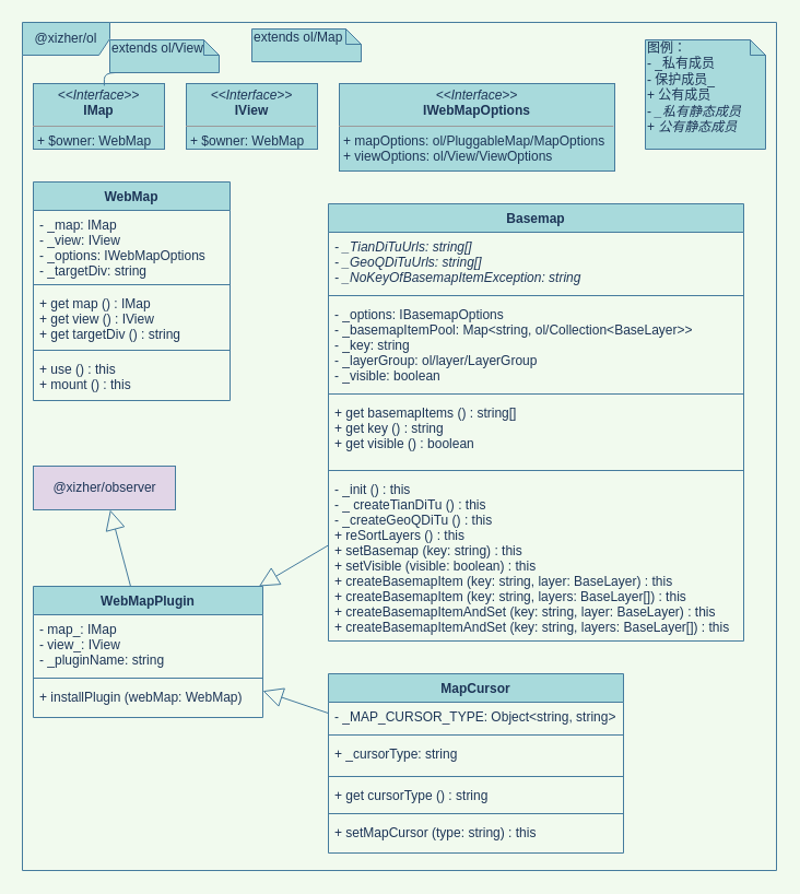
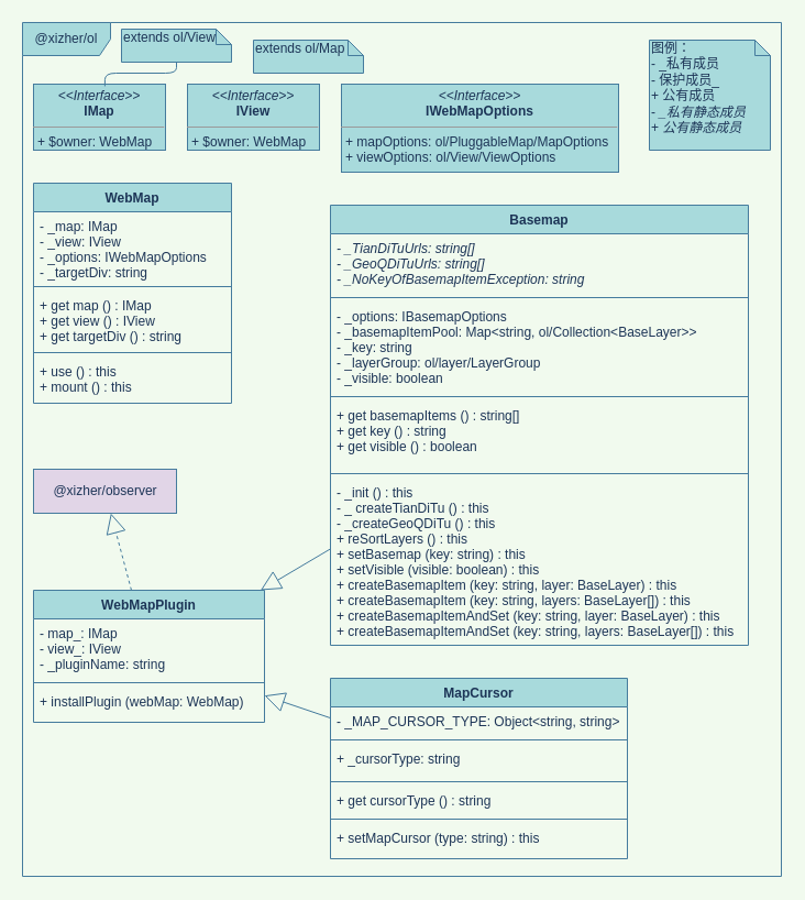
  <mxCell id="0" />
  <mxCell id="1" parent="0" />
  <mxCell id="2" value="&lt;div&gt;图例：&lt;/div&gt;&lt;div&gt;- _私有成员&lt;/div&gt;&lt;div&gt;- 保护成员_&lt;/div&gt;&lt;div&gt;+ 公有成员&lt;/div&gt;&lt;div&gt;- &lt;i&gt;_私有静态成员&lt;/i&gt;&lt;/div&gt;&lt;div&gt;+ &lt;i&gt;公有静态成员&lt;/i&gt;&lt;/div&gt;" style="shape=note;whiteSpace=wrap;html=1;size=14;verticalAlign=top;align=left;spacingTop=-6;fillColor=#A8DADC;strokeColor=#457B9D;fontColor=#1D3557;" parent="1" vertex="1"><mxGeometry x="590" y="36" width="110" height="100" as="geometry" /></mxCell>
  <mxCell id="3" value="@xizher/ol" style="shape=umlFrame;whiteSpace=wrap;html=1;width=80;height=30;fillColor=#A8DADC;strokeColor=#457B9D;fontColor=#1D3557;" parent="1" vertex="1"><mxGeometry x="20" y="20" width="690" height="776" as="geometry" /></mxCell>
  <mxCell id="4" value="&lt;p style=&quot;margin: 0px ; margin-top: 4px ; text-align: center&quot;&gt;&lt;i&gt;&amp;lt;&amp;lt;Interface&amp;gt;&amp;gt;&lt;/i&gt;&lt;br&gt;&lt;b&gt;IMap&lt;/b&gt;&lt;/p&gt;&lt;hr size=&quot;1&quot;&gt;&lt;p style=&quot;margin: 0px ; margin-left: 4px&quot;&gt;+ $owner: WebMap&lt;/p&gt;&lt;p style=&quot;margin: 0px ; margin-left: 4px&quot;&gt;&lt;br&gt;&lt;/p&gt;" style="verticalAlign=top;align=left;overflow=fill;fontSize=12;fontFamily=Helvetica;html=1;fillColor=#A8DADC;strokeColor=#457B9D;fontColor=#1D3557;" parent="1" vertex="1"><mxGeometry x="30" y="76" width="120" height="60" as="geometry" /></mxCell>
  <mxCell id="5" value="&lt;p style=&quot;margin: 0px ; margin-top: 4px ; text-align: center&quot;&gt;&lt;i&gt;&amp;lt;&amp;lt;Interface&amp;gt;&amp;gt;&lt;/i&gt;&lt;br&gt;&lt;b&gt;IView&lt;/b&gt;&lt;/p&gt;&lt;hr size=&quot;1&quot;&gt;&lt;p style=&quot;margin: 0px ; margin-left: 4px&quot;&gt;+ $owner: WebMap&lt;/p&gt;&lt;p style=&quot;margin: 0px ; margin-left: 4px&quot;&gt;&lt;br&gt;&lt;/p&gt;" style="verticalAlign=top;align=left;overflow=fill;fontSize=12;fontFamily=Helvetica;html=1;fillColor=#A8DADC;strokeColor=#457B9D;fontColor=#1D3557;" parent="1" vertex="1"><mxGeometry x="170" y="76" width="120" height="60" as="geometry" /></mxCell>
- <mxCell id="6" value="extends ol/Map" style="shape=note;whiteSpace=wrap;html=1;size=14;verticalAlign=top;align=left;spacingTop=-6;fillColor=#A8DADC;strokeColor=#457B9D;fontColor=#1D3557;" parent="1" vertex="1"><mxGeometry x="230" y="26" width="100" height="30" as="geometry" /></mxCell>
- <mxCell id="7" value="extends ol/View" style="shape=note;whiteSpace=wrap;html=1;size=14;verticalAlign=top;align=left;spacingTop=-6;fillColor=#A8DADC;strokeColor=#457B9D;fontColor=#1D3557;" parent="1" vertex="1"><mxGeometry x="100" y="36" width="100" height="30" as="geometry" /></mxCell>
+ <mxCell id="6" value="extends ol/Map" style="shape=note;whiteSpace=wrap;html=1;size=14;verticalAlign=top;align=left;spacingTop=-6;fillColor=#A8DADC;strokeColor=#457B9D;fontColor=#1D3557;" parent="1" vertex="1"><mxGeometry x="230" y="36" width="100" height="30" as="geometry" /></mxCell>
+ <mxCell id="7" value="extends ol/View" style="shape=note;whiteSpace=wrap;html=1;size=14;verticalAlign=top;align=left;spacingTop=-6;fillColor=#A8DADC;strokeColor=#457B9D;fontColor=#1D3557;" parent="1" vertex="1"><mxGeometry x="110" y="26" width="100" height="30" as="geometry" /></mxCell>
  <mxCell id="8" value="" style="endArrow=none;html=1;edgeStyle=orthogonalEdgeStyle;entryX=0.5;entryY=1;entryDx=0;entryDy=0;entryPerimeter=0;exitX=0.541;exitY=0.032;exitDx=0;exitDy=0;exitPerimeter=0;labelBackgroundColor=#F1FAEE;strokeColor=#457B9D;fontColor=#1D3557;" parent="1" source="4" target="7" edge="1"><mxGeometry relative="1" as="geometry"><mxPoint x="40" y="176" as="sourcePoint" /><mxPoint x="200" y="176" as="targetPoint" /></mxGeometry></mxCell>
  <mxCell id="9" value="" style="resizable=0;html=1;align=left;verticalAlign=bottom;fontSize=10;labelBackgroundColor=#F1FAEE;fillColor=#A8DADC;strokeColor=#457B9D;fontColor=#1D3557;" parent="8" connectable="0" vertex="1"><mxGeometry x="-1" relative="1" as="geometry" /></mxCell>
  <mxCell id="10" value="" style="resizable=0;html=1;align=right;verticalAlign=bottom;fontSize=10;labelBackgroundColor=#F1FAEE;fillColor=#A8DADC;strokeColor=#457B9D;fontColor=#1D3557;" parent="8" connectable="0" vertex="1"><mxGeometry x="1" relative="1" as="geometry" /></mxCell>
  <mxCell id="11" value="WebMap" style="swimlane;fontStyle=1;align=center;verticalAlign=top;childLayout=stackLayout;horizontal=1;startSize=26;horizontalStack=0;resizeParent=1;resizeParentMax=0;resizeLast=0;collapsible=1;marginBottom=0;fillColor=#A8DADC;strokeColor=#457B9D;fontColor=#1D3557;" parent="1" vertex="1"><mxGeometry x="30" y="166" width="180" height="200" as="geometry" /></mxCell>
  <mxCell id="12" value="- _map: IMap&#10;- _view: IView&#10;- _options: IWebMapOptions&#10;- _targetDiv: string" style="text;strokeColor=none;fillColor=none;align=left;verticalAlign=top;spacingLeft=4;spacingRight=4;overflow=hidden;rotatable=0;points=[[0,0.5],[1,0.5]];portConstraint=eastwest;fontColor=#1D3557;" parent="11" vertex="1"><mxGeometry y="26" width="180" height="64" as="geometry" /></mxCell>
  <mxCell id="13" value="" style="line;strokeWidth=1;fillColor=none;align=left;verticalAlign=middle;spacingTop=-1;spacingLeft=3;spacingRight=3;rotatable=0;labelPosition=right;points=[];portConstraint=eastwest;labelBackgroundColor=#F1FAEE;strokeColor=#457B9D;fontColor=#1D3557;" parent="11" vertex="1"><mxGeometry y="90" width="180" height="8" as="geometry" /></mxCell>
  <mxCell id="14" value="+ get map () : IMap&#10;+ get view () : IView&#10;+ get targetDiv () : string" style="text;strokeColor=none;fillColor=none;align=left;verticalAlign=top;spacingLeft=4;spacingRight=4;overflow=hidden;rotatable=0;points=[[0,0.5],[1,0.5]];portConstraint=eastwest;fontColor=#1D3557;" parent="11" vertex="1"><mxGeometry y="98" width="180" height="52" as="geometry" /></mxCell>
  <mxCell id="15" value="" style="line;strokeWidth=1;fillColor=none;align=left;verticalAlign=middle;spacingTop=-1;spacingLeft=3;spacingRight=3;rotatable=0;labelPosition=right;points=[];portConstraint=eastwest;labelBackgroundColor=#F1FAEE;strokeColor=#457B9D;fontColor=#1D3557;" parent="11" vertex="1"><mxGeometry y="150" width="180" height="8" as="geometry" /></mxCell>
  <mxCell id="16" value="+ use () : this&#10;+ mount () : this" style="text;strokeColor=none;fillColor=none;align=left;verticalAlign=top;spacingLeft=4;spacingRight=4;overflow=hidden;rotatable=0;points=[[0,0.5],[1,0.5]];portConstraint=eastwest;fontColor=#1D3557;" parent="11" vertex="1"><mxGeometry y="158" width="180" height="42" as="geometry" /></mxCell>
  <mxCell id="17" value="WebMapPlugin" style="swimlane;fontStyle=1;align=center;verticalAlign=top;childLayout=stackLayout;horizontal=1;startSize=26;horizontalStack=0;resizeParent=1;resizeParentMax=0;resizeLast=0;collapsible=1;marginBottom=0;fillColor=#A8DADC;strokeColor=#457B9D;fontColor=#1D3557;" parent="1" vertex="1"><mxGeometry x="30" y="536" width="210" height="120" as="geometry" /></mxCell>
  <mxCell id="18" value="- map_: IMap&#10;- view_: IView&#10;- _pluginName: string" style="text;strokeColor=none;fillColor=none;align=left;verticalAlign=top;spacingLeft=4;spacingRight=4;overflow=hidden;rotatable=0;points=[[0,0.5],[1,0.5]];portConstraint=eastwest;fontColor=#1D3557;" parent="17" vertex="1"><mxGeometry y="26" width="210" height="54" as="geometry" /></mxCell>
  <mxCell id="19" value="" style="line;strokeWidth=1;fillColor=none;align=left;verticalAlign=middle;spacingTop=-1;spacingLeft=3;spacingRight=3;rotatable=0;labelPosition=right;points=[];portConstraint=eastwest;labelBackgroundColor=#F1FAEE;strokeColor=#457B9D;fontColor=#1D3557;" parent="17" vertex="1"><mxGeometry y="80" width="210" height="8" as="geometry" /></mxCell>
  <mxCell id="20" value="+ installPlugin (webMap: WebMap)" style="text;strokeColor=none;fillColor=none;align=left;verticalAlign=top;spacingLeft=4;spacingRight=4;overflow=hidden;rotatable=0;points=[[0,0.5],[1,0.5]];portConstraint=eastwest;fontColor=#1D3557;" parent="17" vertex="1"><mxGeometry y="88" width="210" height="32" as="geometry" /></mxCell>
  <mxCell id="21" value="&lt;p style=&quot;margin: 0px ; margin-top: 4px ; text-align: center&quot;&gt;&lt;i&gt;&amp;lt;&amp;lt;Interface&amp;gt;&amp;gt;&lt;/i&gt;&lt;br&gt;&lt;b&gt;IWebMapOptions&lt;/b&gt;&lt;/p&gt;&lt;hr size=&quot;1&quot;&gt;&lt;p style=&quot;margin: 0px ; margin-left: 4px&quot;&gt;+ mapOptions: ol/PluggableMap/MapOptions&lt;br&gt;+ viewOptions: ol/View/ViewOptions&lt;/p&gt;&lt;p style=&quot;margin: 0px ; margin-left: 4px&quot;&gt;&lt;br&gt;&lt;/p&gt;" style="verticalAlign=top;align=left;overflow=fill;fontSize=12;fontFamily=Helvetica;html=1;fillColor=#A8DADC;strokeColor=#457B9D;fontColor=#1D3557;" parent="1" vertex="1"><mxGeometry x="310" y="76" width="252" height="80" as="geometry" /></mxCell>
  <mxCell id="22" value="@xizher/observer" style="html=1;fillColor=#e1d5e7;strokeColor=#457B9D;fontColor=#1D3557;" parent="1" vertex="1"><mxGeometry x="30" y="426" width="130" height="40" as="geometry" /></mxCell>
- <mxCell id="23" value="" style="endArrow=block;endSize=16;endFill=0;html=1;labelBackgroundColor=#F1FAEE;strokeColor=#457B9D;fontColor=#1D3557;" parent="1" source="17" target="22" edge="1"><mxGeometry x="-0.2" y="-8" width="160" relative="1" as="geometry"><mxPoint x="410" y="636" as="sourcePoint" /><mxPoint x="570" y="636" as="targetPoint" /><mxPoint as="offset" /></mxGeometry></mxCell>
+ <mxCell id="23" value="" style="endArrow=block;endSize=16;endFill=0;html=1;labelBackgroundColor=#F1FAEE;strokeColor=#457B9D;fontColor=#1D3557;dashed=1;" parent="1" source="17" target="22" edge="1"><mxGeometry x="-0.2" y="-8" width="160" relative="1" as="geometry"><mxPoint x="410" y="636" as="sourcePoint" /><mxPoint x="570" y="636" as="targetPoint" /><mxPoint as="offset" /></mxGeometry></mxCell>
  <mxCell id="24" value="Basemap" style="swimlane;fontStyle=1;align=center;verticalAlign=top;childLayout=stackLayout;horizontal=1;startSize=26;horizontalStack=0;resizeParent=1;resizeParentMax=0;resizeLast=0;collapsible=1;marginBottom=0;fillColor=#A8DADC;strokeColor=#457B9D;fontColor=#1D3557;" parent="1" vertex="1"><mxGeometry x="300" y="186" width="380" height="400" as="geometry" /></mxCell>
  <mxCell id="25" value="- _TianDiTuUrls: string[]&#10;- _GeoQDiTuUrls: string[]&#10;- _NoKeyOfBasemapItemException: string" style="text;strokeColor=none;fillColor=none;align=left;verticalAlign=top;spacingLeft=4;spacingRight=4;overflow=hidden;rotatable=0;points=[[0,0.5],[1,0.5]];portConstraint=eastwest;fontStyle=2;fontColor=#1D3557;" parent="24" vertex="1"><mxGeometry y="26" width="380" height="54" as="geometry" /></mxCell>
  <mxCell id="26" value="" style="line;strokeWidth=1;fillColor=none;align=left;verticalAlign=middle;spacingTop=-1;spacingLeft=3;spacingRight=3;rotatable=0;labelPosition=right;points=[];portConstraint=eastwest;labelBackgroundColor=#F1FAEE;strokeColor=#457B9D;fontColor=#1D3557;" parent="24" vertex="1"><mxGeometry y="80" width="380" height="8" as="geometry" /></mxCell>
  <mxCell id="27" value="- _options: IBasemapOptions&#10;- _basemapItemPool: Map&lt;string, ol/Collection&lt;BaseLayer&gt;&gt;&#10;- _key: string&#10;- _layerGroup: ol/layer/LayerGroup&#10;- _visible: boolean" style="text;strokeColor=none;fillColor=none;align=left;verticalAlign=top;spacingLeft=4;spacingRight=4;overflow=hidden;rotatable=0;points=[[0,0.5],[1,0.5]];portConstraint=eastwest;fontColor=#1D3557;" parent="24" vertex="1"><mxGeometry y="88" width="380" height="82" as="geometry" /></mxCell>
  <mxCell id="28" value="" style="line;strokeWidth=1;fillColor=none;align=left;verticalAlign=middle;spacingTop=-1;spacingLeft=3;spacingRight=3;rotatable=0;labelPosition=right;points=[];portConstraint=eastwest;labelBackgroundColor=#F1FAEE;strokeColor=#457B9D;fontColor=#1D3557;" parent="24" vertex="1"><mxGeometry y="170" width="380" height="8" as="geometry" /></mxCell>
  <mxCell id="29" value="+ get basemapItems () : string[]&#10;+ get key () : string&#10;+ get visible () : boolean" style="text;strokeColor=none;fillColor=none;align=left;verticalAlign=top;spacingLeft=4;spacingRight=4;overflow=hidden;rotatable=0;points=[[0,0.5],[1,0.5]];portConstraint=eastwest;fontColor=#1D3557;" parent="24" vertex="1"><mxGeometry y="178" width="380" height="62" as="geometry" /></mxCell>
  <mxCell id="30" value="" style="line;strokeWidth=1;fillColor=none;align=left;verticalAlign=middle;spacingTop=-1;spacingLeft=3;spacingRight=3;rotatable=0;labelPosition=right;points=[];portConstraint=eastwest;labelBackgroundColor=#F1FAEE;strokeColor=#457B9D;fontColor=#1D3557;" parent="24" vertex="1"><mxGeometry y="240" width="380" height="8" as="geometry" /></mxCell>
  <mxCell id="31" value="- _init () : this&#10;- _ createTianDiTu () : this&#10;- _createGeoQDiTu () : this&#10;+ reSortLayers () : this&#10;+ setBasemap (key: string) : this&#10;+ setVisible (visible: boolean) : this&#10;+ createBasemapItem (key: string, layer: BaseLayer) : this&#10;+ createBasemapItem (key: string, layers: BaseLayer[]) : this&#10;+ createBasemapItemAndSet (key: string, layer: BaseLayer) : this&#10;+ createBasemapItemAndSet (key: string, layers: BaseLayer[]) : this" style="text;strokeColor=none;fillColor=none;align=left;verticalAlign=top;spacingLeft=4;spacingRight=4;overflow=hidden;rotatable=0;points=[[0,0.5],[1,0.5]];portConstraint=eastwest;fontColor=#1D3557;" parent="24" vertex="1"><mxGeometry y="248" width="380" height="152" as="geometry" /></mxCell>
  <mxCell id="32" value="" style="endArrow=block;endSize=16;endFill=0;html=1;labelBackgroundColor=#F1FAEE;strokeColor=#457B9D;fontColor=#1D3557;" parent="1" source="24" target="17" edge="1"><mxGeometry width="160" relative="1" as="geometry"><mxPoint x="330" y="556" as="sourcePoint" /><mxPoint x="490" y="556" as="targetPoint" /></mxGeometry></mxCell>
  <mxCell id="33" value="MapCursor" style="swimlane;fontStyle=1;align=center;verticalAlign=top;childLayout=stackLayout;horizontal=1;startSize=26;horizontalStack=0;resizeParent=1;resizeParentMax=0;resizeLast=0;collapsible=1;marginBottom=0;fillColor=#A8DADC;strokeColor=#457B9D;fontColor=#1D3557;" parent="1" vertex="1"><mxGeometry x="300" y="616" width="270" height="164" as="geometry" /></mxCell>
  <mxCell id="34" value="- _MAP_CURSOR_TYPE: Object&lt;string, string&gt;" style="text;strokeColor=none;fillColor=none;align=left;verticalAlign=top;spacingLeft=4;spacingRight=4;overflow=hidden;rotatable=0;points=[[0,0.5],[1,0.5]];portConstraint=eastwest;fontColor=#1D3557;" parent="33" vertex="1"><mxGeometry y="26" width="270" height="26" as="geometry" /></mxCell>
  <mxCell id="35" value="" style="line;strokeWidth=1;fillColor=none;align=left;verticalAlign=middle;spacingTop=-1;spacingLeft=3;spacingRight=3;rotatable=0;labelPosition=right;points=[];portConstraint=eastwest;labelBackgroundColor=#F1FAEE;strokeColor=#457B9D;fontColor=#1D3557;" parent="33" vertex="1"><mxGeometry y="52" width="270" height="8" as="geometry" /></mxCell>
  <mxCell id="36" value="+ _cursorType: string" style="text;strokeColor=none;fillColor=none;align=left;verticalAlign=top;spacingLeft=4;spacingRight=4;overflow=hidden;rotatable=0;points=[[0,0.5],[1,0.5]];portConstraint=eastwest;fontColor=#1D3557;" parent="33" vertex="1"><mxGeometry y="60" width="270" height="30" as="geometry" /></mxCell>
  <mxCell id="37" value="" style="line;strokeWidth=1;fillColor=none;align=left;verticalAlign=middle;spacingTop=-1;spacingLeft=3;spacingRight=3;rotatable=0;labelPosition=right;points=[];portConstraint=eastwest;labelBackgroundColor=#F1FAEE;strokeColor=#457B9D;fontColor=#1D3557;" parent="33" vertex="1"><mxGeometry y="90" width="270" height="8" as="geometry" /></mxCell>
  <mxCell id="38" value="+ get cursorType () : string" style="text;strokeColor=none;fillColor=none;align=left;verticalAlign=top;spacingLeft=4;spacingRight=4;overflow=hidden;rotatable=0;points=[[0,0.5],[1,0.5]];portConstraint=eastwest;fontColor=#1D3557;" parent="33" vertex="1"><mxGeometry y="98" width="270" height="26" as="geometry" /></mxCell>
  <mxCell id="39" value="" style="line;strokeWidth=1;fillColor=none;align=left;verticalAlign=middle;spacingTop=-1;spacingLeft=3;spacingRight=3;rotatable=0;labelPosition=right;points=[];portConstraint=eastwest;labelBackgroundColor=#F1FAEE;strokeColor=#457B9D;fontColor=#1D3557;" parent="33" vertex="1"><mxGeometry y="124" width="270" height="8" as="geometry" /></mxCell>
  <mxCell id="40" value="+ setMapCursor (type: string) : this" style="text;strokeColor=none;fillColor=none;align=left;verticalAlign=top;spacingLeft=4;spacingRight=4;overflow=hidden;rotatable=0;points=[[0,0.5],[1,0.5]];portConstraint=eastwest;fontColor=#1D3557;" parent="33" vertex="1"><mxGeometry y="132" width="270" height="32" as="geometry" /></mxCell>
  <mxCell id="41" value="" style="endArrow=block;endSize=16;endFill=0;html=1;labelBackgroundColor=#F1FAEE;strokeColor=#457B9D;fontColor=#1D3557;" parent="1" source="33" target="17" edge="1"><mxGeometry x="-0.125" width="160" relative="1" as="geometry"><mxPoint x="100" y="736" as="sourcePoint" /><mxPoint x="260" y="736" as="targetPoint" /><mxPoint as="offset" /></mxGeometry></mxCell>
